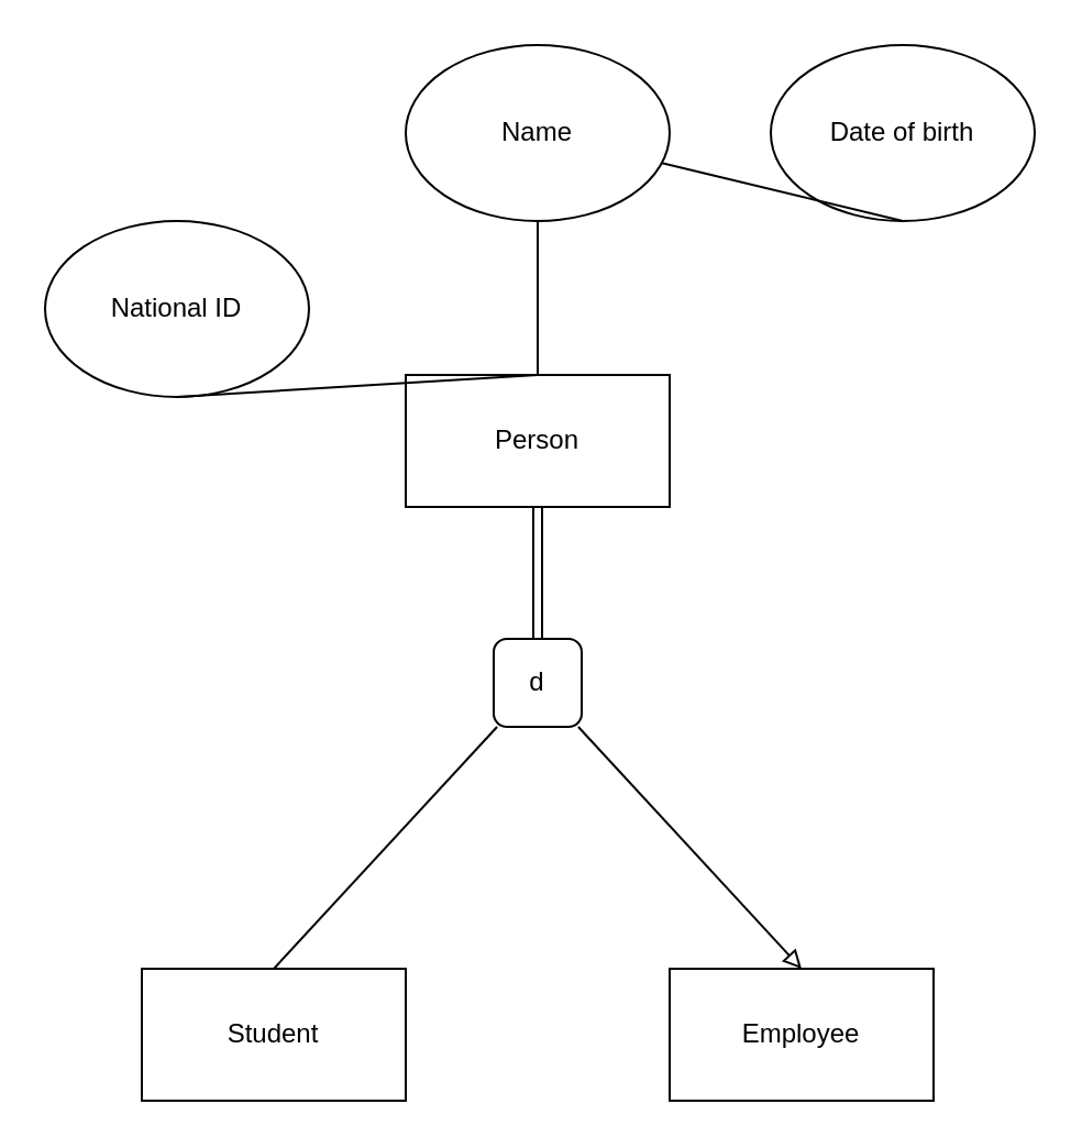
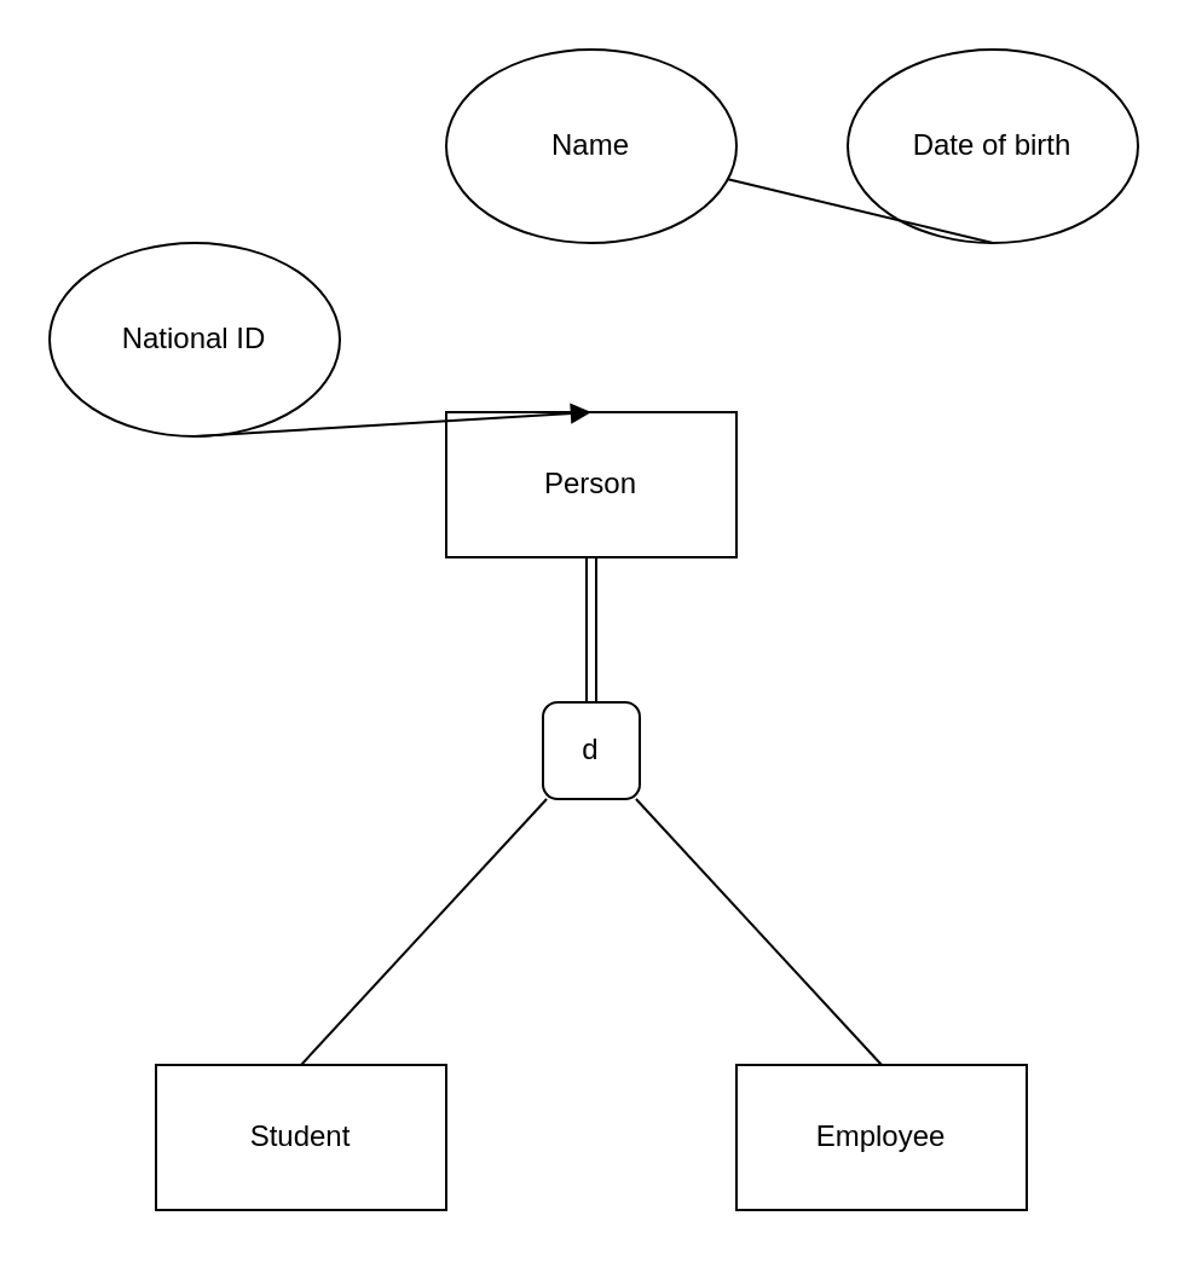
  <mxCell id="0" />
  <mxCell id="1" parent="0" />
  <mxCell id="2" style="edgeStyle=orthogonalEdgeStyle;rounded=0;orthogonalLoop=1;jettySize=auto;html=1;entryX=0.5;entryY=0;entryDx=0;entryDy=0;endArrow=none;endFill=0;shape=link;" edge="1" parent="1" source="3" target="15"><mxGeometry relative="1" as="geometry" /></mxCell>
  <mxCell id="3" value="Person" style="rounded=0;whiteSpace=wrap;html=1;" vertex="1" parent="1"><mxGeometry x="184" y="170" width="120" height="60" as="geometry" /></mxCell>
  <mxCell id="4" value="Student" style="rounded=0;whiteSpace=wrap;html=1;" vertex="1" parent="1"><mxGeometry x="64" y="440" width="120" height="60" as="geometry" /></mxCell>
  <mxCell id="5" value="Employee" style="rounded=0;whiteSpace=wrap;html=1;" vertex="1" parent="1"><mxGeometry x="304" y="440" width="120" height="60" as="geometry" /></mxCell>
  <mxCell id="6" value="National ID" style="ellipse;whiteSpace=wrap;html=1;" vertex="1" parent="1"><mxGeometry x="20" y="100" width="120" height="80" as="geometry" /></mxCell>
  <mxCell id="7" value="Name" style="ellipse;whiteSpace=wrap;html=1;" vertex="1" parent="1"><mxGeometry x="184" y="20" width="120" height="80" as="geometry" /></mxCell>
  <mxCell id="8" value="Date of birth" style="ellipse;whiteSpace=wrap;html=1;" vertex="1" parent="1"><mxGeometry x="350" y="20" width="120" height="80" as="geometry" /></mxCell>
- <mxCell id="9" value="" style="endArrow=none;html=1;rounded=0;exitX=0.5;exitY=1;exitDx=0;exitDy=0;entryX=0.5;entryY=0;entryDx=0;entryDy=0;" edge="1" parent="1" source="6" target="3"><mxGeometry width="50" height="50" relative="1" as="geometry"><mxPoint x="220" y="320" as="sourcePoint" /><mxPoint x="270" y="270" as="targetPoint" /></mxGeometry></mxCell>
- <mxCell id="10" value="" style="endArrow=none;html=1;rounded=0;exitX=0.5;exitY=1;exitDx=0;exitDy=0;entryX=0.5;entryY=0;entryDx=0;entryDy=0;" edge="1" parent="1" source="7" target="3"><mxGeometry width="50" height="50" relative="1" as="geometry"><mxPoint x="90" y="110" as="sourcePoint" /><mxPoint x="240" y="170" as="targetPoint" /></mxGeometry></mxCell>
+ <mxCell id="9" value="" style="endArrow=block;html=1;rounded=0;exitX=0.5;exitY=1;exitDx=0;exitDy=0;entryX=0.5;entryY=0;entryDx=0;entryDy=0;" edge="1" parent="1" source="6" target="3"><mxGeometry width="50" height="50" relative="1" as="geometry"><mxPoint x="220" y="320" as="sourcePoint" /><mxPoint x="270" y="270" as="targetPoint" /></mxGeometry></mxCell>
  <mxCell id="11" value="" style="endArrow=none;html=1;rounded=0;exitX=0.5;exitY=1;exitDx=0;exitDy=0;" edge="1" parent="1" source="8" target="7"><mxGeometry width="50" height="50" relative="1" as="geometry"><mxPoint x="100" y="120" as="sourcePoint" /><mxPoint x="264" y="190" as="targetPoint" /></mxGeometry></mxCell>
  <mxCell id="12" style="rounded=0;orthogonalLoop=1;jettySize=auto;html=1;entryX=0.5;entryY=0;entryDx=0;entryDy=0;endArrow=none;endFill=0;strokeColor=none;" edge="1" parent="1" source="15" target="4"><mxGeometry relative="1" as="geometry" /></mxCell>
- <mxCell id="13" style="edgeStyle=none;rounded=0;orthogonalLoop=1;jettySize=auto;html=1;entryX=0.5;entryY=0;entryDx=0;entryDy=0;endArrow=block;endFill=0;" edge="1" parent="1" source="15" target="5"><mxGeometry relative="1" as="geometry" /></mxCell>
+ <mxCell id="13" style="edgeStyle=none;rounded=0;orthogonalLoop=1;jettySize=auto;html=1;entryX=0.5;entryY=0;entryDx=0;entryDy=0;endArrow=none;endFill=0;" edge="1" parent="1" source="15" target="5"><mxGeometry relative="1" as="geometry" /></mxCell>
  <mxCell id="14" style="edgeStyle=none;rounded=0;orthogonalLoop=1;jettySize=auto;html=1;entryX=0.5;entryY=0;entryDx=0;entryDy=0;endArrow=none;endFill=0;" edge="1" parent="1" source="15" target="4"><mxGeometry relative="1" as="geometry" /></mxCell>
  <mxCell id="15" value="d" style="whiteSpace=wrap;html=1;aspect=fixed;rounded=1;" vertex="1" parent="1"><mxGeometry x="224" y="290" width="40" height="40" as="geometry" /></mxCell>
